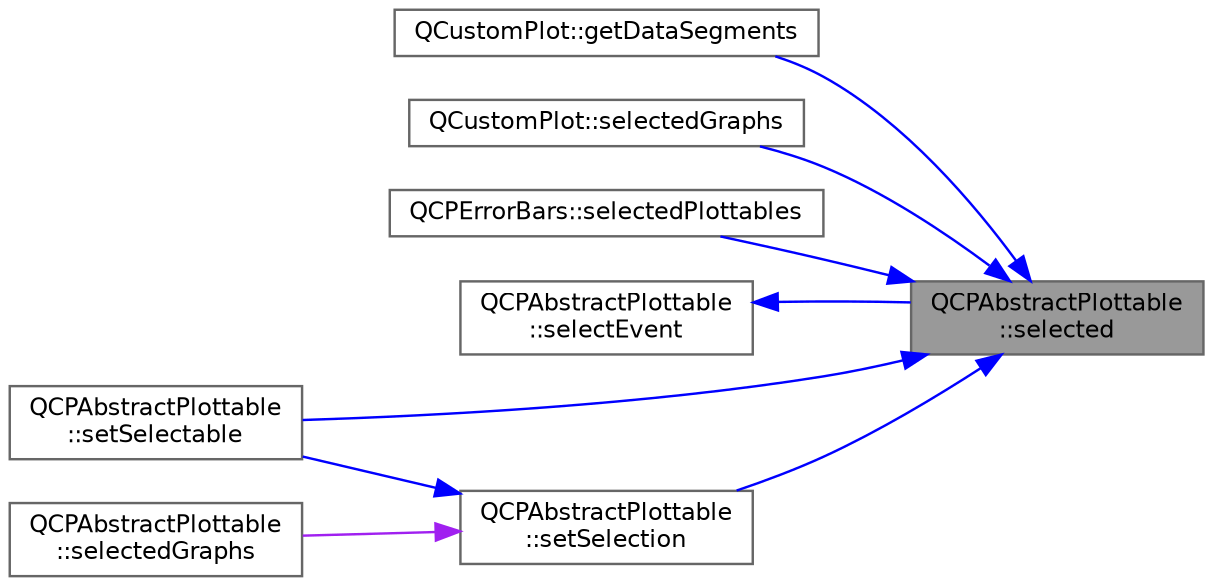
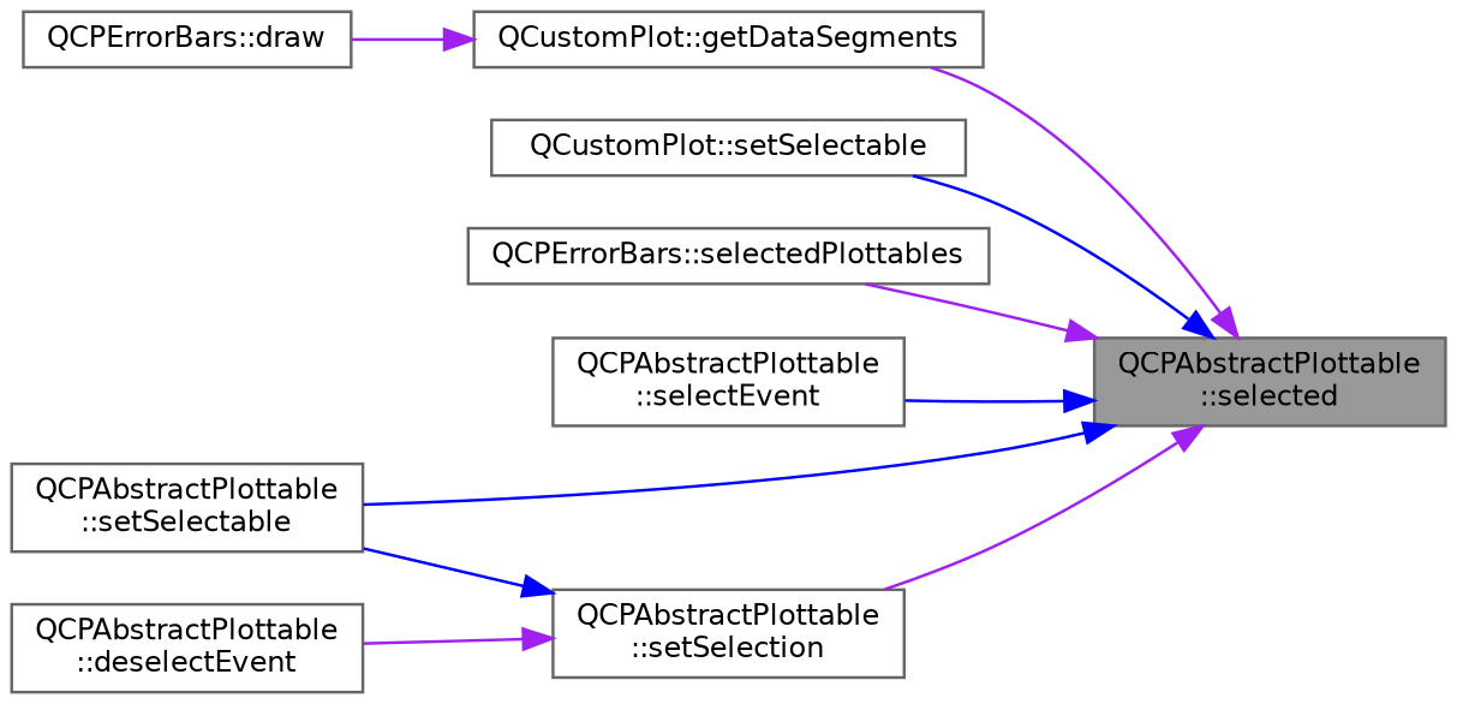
  digraph {
    rankdir=RL
    node [color=grey40 fillcolor=white fontname=Helvetica fontsize=10 shape=box style=filled]
    edge [color=blue dir=back fontname=Helvetica fontsize=10 labelfontname=Helvetica labelfontsize=10 style=solid]
    n1 [color=gray40 fillcolor=grey60 fontcolor=black height=0.2 label="QCPAbstractPlottable\l::selected" width=0.4]
    n2 [height=0.2 label="QCustomPlot::getDataSegments" width=0.4]
-   n3 [height=0.2 label="QCustomPlot::selectedGraphs" width=0.4]
+   n3 [height=0.2 label="QCustomPlot::setSelectable" width=0.4]
    n4 [height=0.2 label="QCPErrorBars::selectedPlottables" width=0.4]
    n5 [height=0.2 label="QCPAbstractPlottable\l::selectEvent" width=0.4]
    n6 [height=0.2 label="QCPAbstractPlottable\l::setSelectable" width=0.4]
    n7 [height=0.2 label="QCPAbstractPlottable\l::setSelection" width=0.4]
-   n9 [height=0.2 label="QCPAbstractPlottable\l::selectedGraphs" width=0.4]
-   n1 -> n2
+   n8 [height=0.2 label="QCPErrorBars::draw" width=0.4]
+   n9 [height=0.2 label="QCPAbstractPlottable\l::deselectEvent" width=0.4]
+   n1 -> n2 [color=purple]
    n1 -> n3
-   n1 -> n4
-   n5 -> n1
+   n1 -> n4 [color=purple]
+   n1 -> n5
    n1 -> n6
-   n1 -> n7
+   n1 -> n7 [color=purple]
+   n2 -> n8 [color=purple]
    n7 -> n6
    n7 -> n9 [color=purple]
  }
